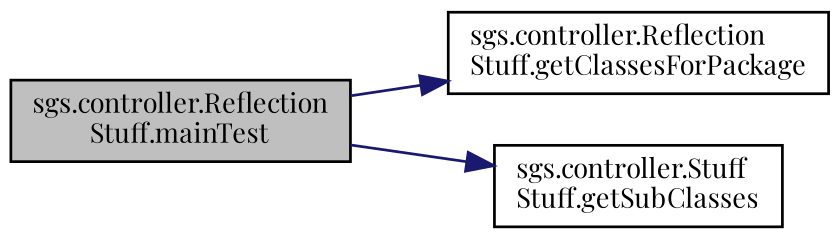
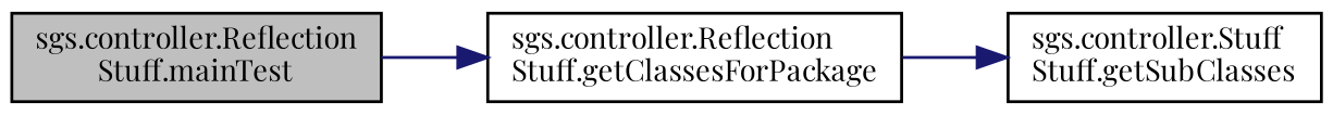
  digraph {
    fontname="Playfair Display"
    rankdir=LR
    node [color=black fillcolor=white fontname="Playfair Display" fontsize=10 shape=record style=filled]
    edge [color=midnightblue fontname="Playfair Display" fontsize=10 labelfontname=Helvetica labelfontsize=10 style=solid]
    n1 [fillcolor=grey75 fontcolor=black height=0.2 label="sgs.controller.Reflection\lStuff.mainTest" width=0.4]
    n2 [height=0.2 label="sgs.controller.Reflection\lStuff.getClassesForPackage" width=0.4]
    n3 [height=0.2 label="sgs.controller.Stuff\lStuff.getSubClasses" width=0.4]
    n1 -> n2
-   n1 -> n3
+   n2 -> n3
  }
